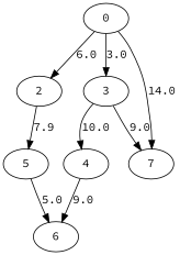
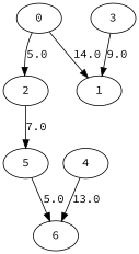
  digraph {
    fontname="Source Code Pro"
    node [fontname="Source Code Pro"]
    edge [color=black fontname="Source Code Pro"]
    0
    2
    3
-   1 [label=7]
+   1
    5
    4
    6
-   0 -> 2 [label=6.0]
-   0 -> 3 [label=3.0]
+   0 -> 2 [label=5.0]
    0 -> 1 [label=14.0]
-   2 -> 5 [label=7.9]
+   2 -> 5 [label=7.0]
    3 -> 1 [label=9.0]
-   3 -> 4 [label=10.0]
    5 -> 6 [label=5.0]
-   4 -> 6 [label=9.0]
+   4 -> 6 [label=13.0]
  }
